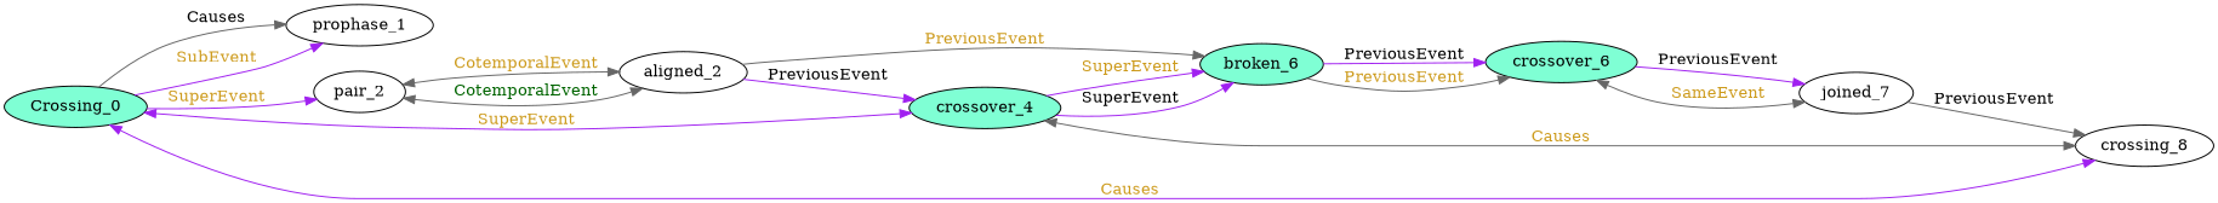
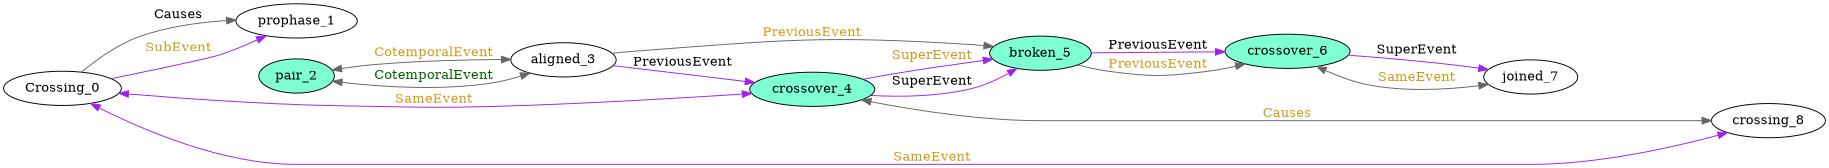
  digraph {
    rankdir=LR
    node [fillcolor=white style=filled]
    edge [color=purple fontcolor=goldenrod3]
-   n1 [fillcolor=aquamarine label=Crossing_0]
+   n1 [label=Crossing_0]
    n2 [label=prophase_1]
-   n3 [label=pair_2]
+   n3 [fillcolor=aquamarine label=pair_2]
    n4 [fillcolor=aquamarine label=crossover_4]
    n5 [label=crossing_8]
-   n6 [label=aligned_2]
-   n7 [fillcolor=aquamarine label=broken_6]
+   n6 [label=aligned_3]
+   n7 [fillcolor=aquamarine label=broken_5]
    n8 [fillcolor=aquamarine label=crossover_6]
    n9 [label=joined_7]
    n1 -> n2 [color=gray40 fontcolor=black label=Causes]
    n1 -> n2 [label=SubEvent]
-   n1 -> n3 [label=SuperEvent]
-   n1 -> n4 [dir=both label=SuperEvent]
-   n1 -> n5 [dir=both label=Causes]
+   n1 -> n4 [dir=both label=SameEvent]
+   n1 -> n5 [dir=both label=SameEvent]
    n3 -> n6 [color=gray40 dir=both label=CotemporalEvent]
    n3 -> n6 [color=gray40 dir=both fontcolor=darkgreen label=CotemporalEvent]
    n4 -> n5 [color=gray40 dir=both label=Causes]
    n4 -> n7 [fontcolor=black label=SuperEvent]
    n4 -> n7 [label=SuperEvent]
    n6 -> n4 [fontcolor=black label=PreviousEvent]
    n6 -> n7 [color=gray40 label=PreviousEvent]
    n7 -> n8 [fontcolor=black label=PreviousEvent]
    n7 -> n8 [color=gray40 label=PreviousEvent]
-   n8 -> n9 [fontcolor=black label=PreviousEvent]
+   n8 -> n9 [fontcolor=black label=SuperEvent]
    n8 -> n9 [color=gray40 dir=both label=SameEvent]
-   n9 -> n5 [color=gray40 fontcolor=black label=PreviousEvent]
  }
